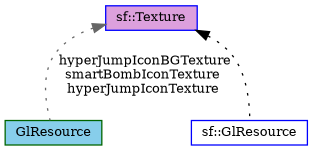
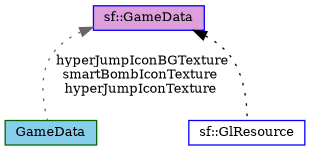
  digraph {
    fontname="DejaVu Serif"
    node [color=blue fontname="DejaVu Serif" fontsize=10 shape=record style=filled]
    edge [dir=back fontname="DejaVu Serif" fontsize=10 labelfontname=Helvetica labelfontsize=10 style=dotted]
-   n1 [color=darkgreen fillcolor=skyblue fontcolor=black height=0.2 label=GlResource width=0.4]
-   n2 [fillcolor=plum height=0.2 label="sf::Texture" width=0.4]
+   n1 [color=darkgreen fillcolor=skyblue fontcolor=black height=0.2 label=GameData width=0.4]
+   n2 [fillcolor=plum height=0.2 label="sf::GameData" width=0.4]
    n3 [fillcolor=white height=0.2 label="sf::GlResource" width=0.4]
    n2 -> n1 [color=gray40 label=" hyperJumpIconBGTexture\nsmartBombIconTexture\nhyperJumpIconTexture"]
    n2 -> n3 [color=black]
  }
